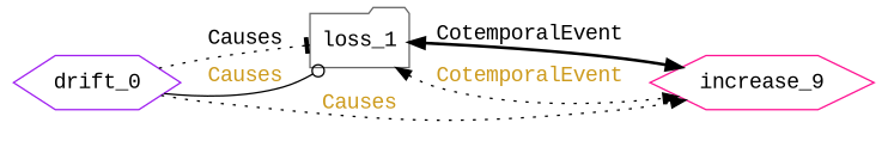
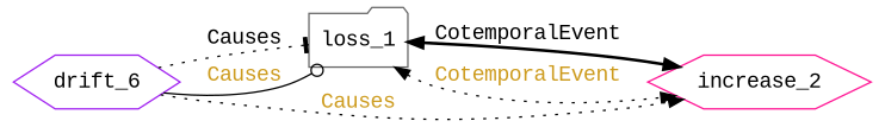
  digraph {
    fontname="Liberation Mono"
    rankdir=LR
    node [fontname="Liberation Mono" shape=hexagon]
    edge [color=black fontcolor=goldenrod3 fontname="Liberation Mono" style=dotted]
-   n1 [color=purple label=drift_0]
+   n1 [color=purple label=drift_6]
    n2 [color=gray40 label=loss_1 shape=folder]
-   n3 [color=deeppink label=increase_9]
+   n3 [color=deeppink label=increase_2]
    n1 -> n2 [arrowhead=tee fontcolor=black label=Causes]
    n1 -> n2 [arrowhead=odot label=Causes style=solid]
    n1 -> n3 [arrowhead=normal label=Causes]
    n2 -> n3 [dir=both fontcolor=black label=CotemporalEvent style=bold]
    n2 -> n3 [dir=both label=CotemporalEvent]
  }
